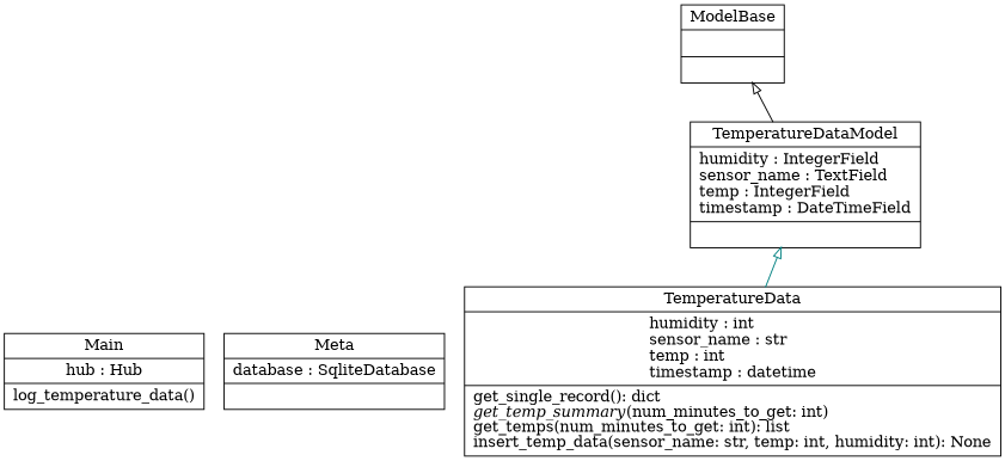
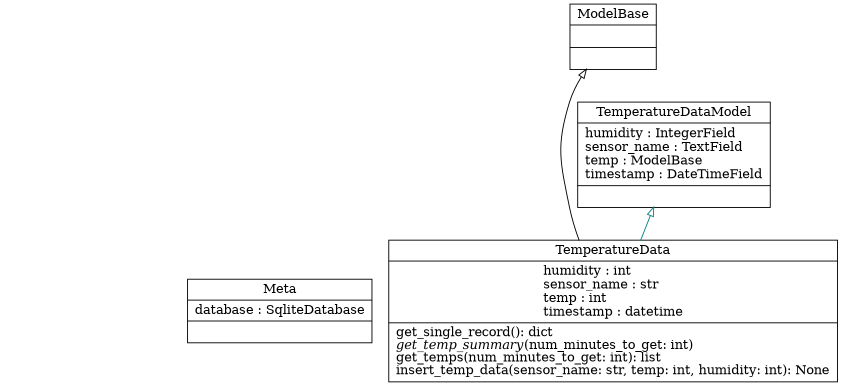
  digraph {
    rankdir=BT
    fontname="DejaVu Serif"
    node [color=black fontcolor=black shape=record style=solid fontname="DejaVu Serif"]
    edge [arrowhead=empty arrowtail=none fontname="DejaVu Serif"]
-   n1 [label=<{Main|hub : Hub<br ALIGN="LEFT"/>|log_temperature_data()<br ALIGN="LEFT"/>}>]
    n2 [label=<{Meta|database : SqliteDatabase<br ALIGN="LEFT"/>|}>]
    n3 [label=<{ModelBase|<br ALIGN="LEFT"/>|}>]
    n4 [label=<{TemperatureData|humidity : int<br ALIGN="LEFT"/>sensor_name : str<br ALIGN="LEFT"/>temp : int<br ALIGN="LEFT"/>timestamp : datetime<br ALIGN="LEFT"/>|get_single_record(): dict<br ALIGN="LEFT"/><I>get_temp_summary</I>(num_minutes_to_get: int)<br ALIGN="LEFT"/>get_temps(num_minutes_to_get: int): list<br ALIGN="LEFT"/>insert_temp_data(sensor_name: str, temp: int, humidity: int): None<br ALIGN="LEFT"/>}>]
-   n5 [label=<{TemperatureDataModel|humidity : IntegerField<br ALIGN="LEFT"/>sensor_name : TextField<br ALIGN="LEFT"/>temp : IntegerField<br ALIGN="LEFT"/>timestamp : DateTimeField<br ALIGN="LEFT"/>|}>]
+   n5 [label=<{TemperatureDataModel|humidity : IntegerField<br ALIGN="LEFT"/>sensor_name : TextField<br ALIGN="LEFT"/>temp : ModelBase<br ALIGN="LEFT"/>timestamp : DateTimeField<br ALIGN="LEFT"/>|}>]
    n4 -> n5 [color=teal]
-   n5 -> n3 [color=black]
+   n4 -> n3 [color=black]
  }
